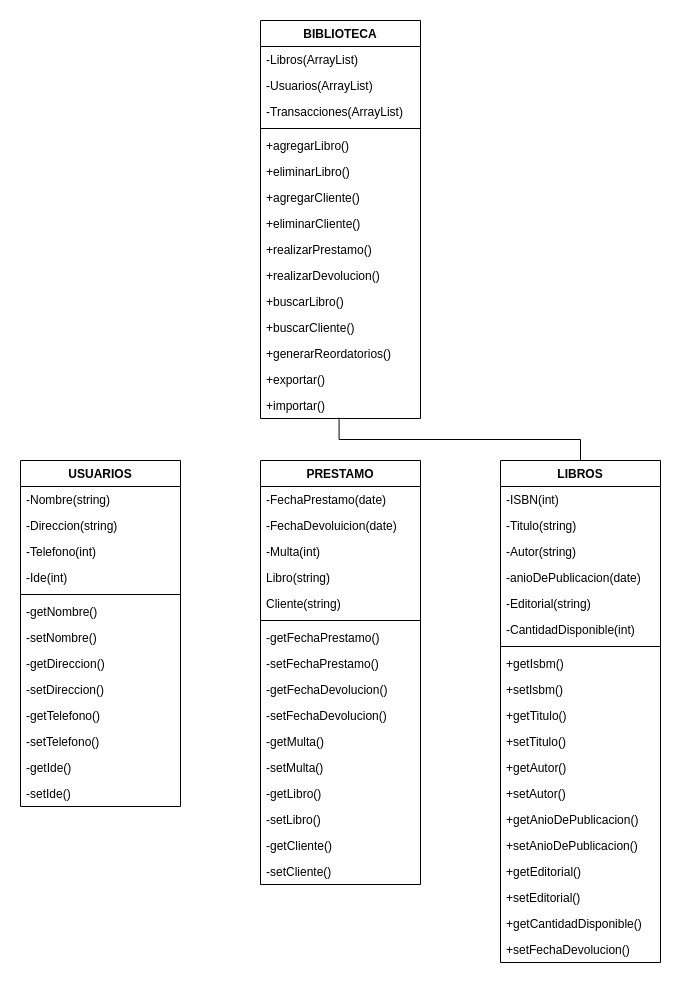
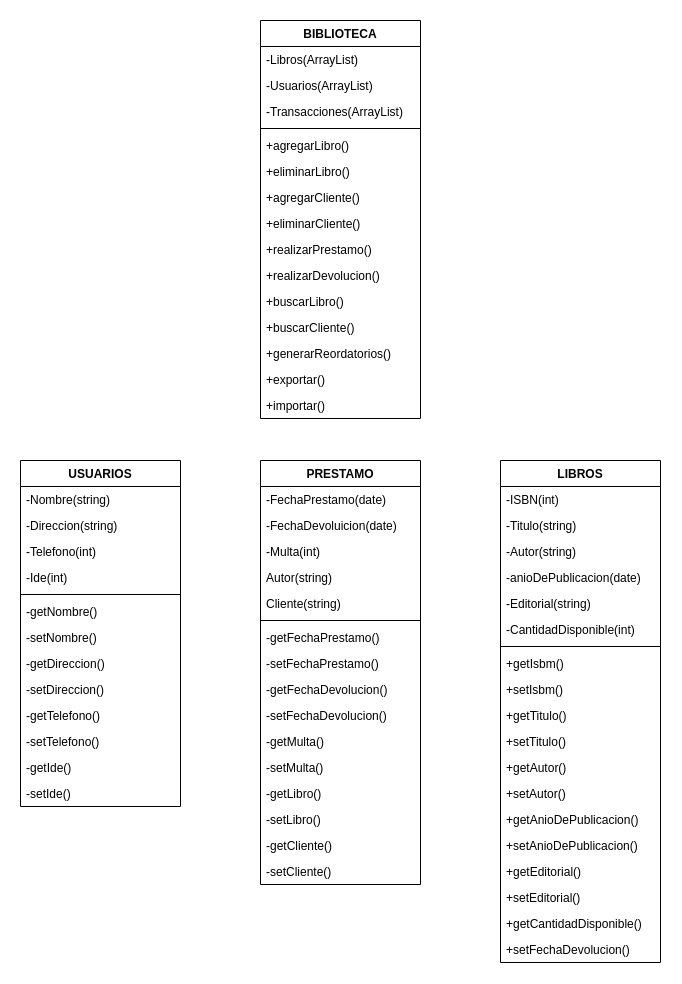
  <mxCell id="0" />
  <mxCell id="1" parent="0" />
  <mxCell id="2" value="BIBLIOTECA" style="swimlane;fontStyle=1;align=center;verticalAlign=top;childLayout=stackLayout;horizontal=1;startSize=26;horizontalStack=0;resizeParent=1;resizeParentMax=0;resizeLast=0;collapsible=1;marginBottom=0;whiteSpace=wrap;html=1;" vertex="1" parent="1"><mxGeometry x="260" y="20" width="160" height="398" as="geometry" /></mxCell>
  <mxCell id="3" value="-Libros(ArrayList)" style="text;strokeColor=none;fillColor=none;align=left;verticalAlign=top;spacingLeft=4;spacingRight=4;overflow=hidden;rotatable=0;points=[[0,0.5],[1,0.5]];portConstraint=eastwest;whiteSpace=wrap;html=1;" vertex="1" parent="2"><mxGeometry y="26" width="160" height="26" as="geometry" /></mxCell>
  <mxCell id="4" value="-Usuarios(ArrayList)" style="text;strokeColor=none;fillColor=none;align=left;verticalAlign=top;spacingLeft=4;spacingRight=4;overflow=hidden;rotatable=0;points=[[0,0.5],[1,0.5]];portConstraint=eastwest;whiteSpace=wrap;html=1;" vertex="1" parent="2"><mxGeometry y="52" width="160" height="26" as="geometry" /></mxCell>
  <mxCell id="5" value="-Transacciones(ArrayList)" style="text;strokeColor=none;fillColor=none;align=left;verticalAlign=top;spacingLeft=4;spacingRight=4;overflow=hidden;rotatable=0;points=[[0,0.5],[1,0.5]];portConstraint=eastwest;whiteSpace=wrap;html=1;" vertex="1" parent="2"><mxGeometry y="78" width="160" height="26" as="geometry" /></mxCell>
  <mxCell id="6" value="" style="line;strokeWidth=1;fillColor=none;align=left;verticalAlign=middle;spacingTop=-1;spacingLeft=3;spacingRight=3;rotatable=0;labelPosition=right;points=[];portConstraint=eastwest;strokeColor=inherit;" vertex="1" parent="2"><mxGeometry y="104" width="160" height="8" as="geometry" /></mxCell>
  <mxCell id="7" value="+agregarLibro()" style="text;strokeColor=none;fillColor=none;align=left;verticalAlign=top;spacingLeft=4;spacingRight=4;overflow=hidden;rotatable=0;points=[[0,0.5],[1,0.5]];portConstraint=eastwest;whiteSpace=wrap;html=1;" vertex="1" parent="2"><mxGeometry y="112" width="160" height="26" as="geometry" /></mxCell>
  <mxCell id="8" value="+eliminarLibro()" style="text;strokeColor=none;fillColor=none;align=left;verticalAlign=top;spacingLeft=4;spacingRight=4;overflow=hidden;rotatable=0;points=[[0,0.5],[1,0.5]];portConstraint=eastwest;whiteSpace=wrap;html=1;" vertex="1" parent="2"><mxGeometry y="138" width="160" height="26" as="geometry" /></mxCell>
  <mxCell id="9" value="+agregarCliente()" style="text;strokeColor=none;fillColor=none;align=left;verticalAlign=top;spacingLeft=4;spacingRight=4;overflow=hidden;rotatable=0;points=[[0,0.5],[1,0.5]];portConstraint=eastwest;whiteSpace=wrap;html=1;" vertex="1" parent="2"><mxGeometry y="164" width="160" height="26" as="geometry" /></mxCell>
  <mxCell id="10" value="+eliminarCliente()" style="text;strokeColor=none;fillColor=none;align=left;verticalAlign=top;spacingLeft=4;spacingRight=4;overflow=hidden;rotatable=0;points=[[0,0.5],[1,0.5]];portConstraint=eastwest;whiteSpace=wrap;html=1;" vertex="1" parent="2"><mxGeometry y="190" width="160" height="26" as="geometry" /></mxCell>
  <mxCell id="11" value="+realizarPrestamo()" style="text;strokeColor=none;fillColor=none;align=left;verticalAlign=top;spacingLeft=4;spacingRight=4;overflow=hidden;rotatable=0;points=[[0,0.5],[1,0.5]];portConstraint=eastwest;whiteSpace=wrap;html=1;" vertex="1" parent="2"><mxGeometry y="216" width="160" height="26" as="geometry" /></mxCell>
  <mxCell id="12" value="+realizarDevolucion()" style="text;strokeColor=none;fillColor=none;align=left;verticalAlign=top;spacingLeft=4;spacingRight=4;overflow=hidden;rotatable=0;points=[[0,0.5],[1,0.5]];portConstraint=eastwest;whiteSpace=wrap;html=1;" vertex="1" parent="2"><mxGeometry y="242" width="160" height="26" as="geometry" /></mxCell>
  <mxCell id="13" value="+buscarLibro()" style="text;strokeColor=none;fillColor=none;align=left;verticalAlign=top;spacingLeft=4;spacingRight=4;overflow=hidden;rotatable=0;points=[[0,0.5],[1,0.5]];portConstraint=eastwest;whiteSpace=wrap;html=1;" vertex="1" parent="2"><mxGeometry y="268" width="160" height="26" as="geometry" /></mxCell>
  <mxCell id="14" value="+buscarCliente()" style="text;strokeColor=none;fillColor=none;align=left;verticalAlign=top;spacingLeft=4;spacingRight=4;overflow=hidden;rotatable=0;points=[[0,0.5],[1,0.5]];portConstraint=eastwest;whiteSpace=wrap;html=1;" vertex="1" parent="2"><mxGeometry y="294" width="160" height="26" as="geometry" /></mxCell>
  <mxCell id="15" value="+generarReordatorios()" style="text;strokeColor=none;fillColor=none;align=left;verticalAlign=top;spacingLeft=4;spacingRight=4;overflow=hidden;rotatable=0;points=[[0,0.5],[1,0.5]];portConstraint=eastwest;whiteSpace=wrap;html=1;" vertex="1" parent="2"><mxGeometry y="320" width="160" height="26" as="geometry" /></mxCell>
  <mxCell id="16" value="+exportar()" style="text;strokeColor=none;fillColor=none;align=left;verticalAlign=top;spacingLeft=4;spacingRight=4;overflow=hidden;rotatable=0;points=[[0,0.5],[1,0.5]];portConstraint=eastwest;whiteSpace=wrap;html=1;" vertex="1" parent="2"><mxGeometry y="346" width="160" height="26" as="geometry" /></mxCell>
  <mxCell id="17" value="+importar()" style="text;strokeColor=none;fillColor=none;align=left;verticalAlign=top;spacingLeft=4;spacingRight=4;overflow=hidden;rotatable=0;points=[[0,0.5],[1,0.5]];portConstraint=eastwest;whiteSpace=wrap;html=1;" vertex="1" parent="2"><mxGeometry y="372" width="160" height="26" as="geometry" /></mxCell>
  <mxCell id="18" value="USUARIOS" style="swimlane;fontStyle=1;align=center;verticalAlign=top;childLayout=stackLayout;horizontal=1;startSize=26;horizontalStack=0;resizeParent=1;resizeParentMax=0;resizeLast=0;collapsible=1;marginBottom=0;whiteSpace=wrap;html=1;" vertex="1" parent="1"><mxGeometry x="20" y="460" width="160" height="346" as="geometry" /></mxCell>
  <mxCell id="19" value="-Nombre(string)" style="text;strokeColor=none;fillColor=none;align=left;verticalAlign=top;spacingLeft=4;spacingRight=4;overflow=hidden;rotatable=0;points=[[0,0.5],[1,0.5]];portConstraint=eastwest;whiteSpace=wrap;html=1;" vertex="1" parent="18"><mxGeometry y="26" width="160" height="26" as="geometry" /></mxCell>
  <mxCell id="20" value="-Direccion(string)" style="text;strokeColor=none;fillColor=none;align=left;verticalAlign=top;spacingLeft=4;spacingRight=4;overflow=hidden;rotatable=0;points=[[0,0.5],[1,0.5]];portConstraint=eastwest;whiteSpace=wrap;html=1;" vertex="1" parent="18"><mxGeometry y="52" width="160" height="26" as="geometry" /></mxCell>
  <mxCell id="21" value="-Telefono(int)" style="text;strokeColor=none;fillColor=none;align=left;verticalAlign=top;spacingLeft=4;spacingRight=4;overflow=hidden;rotatable=0;points=[[0,0.5],[1,0.5]];portConstraint=eastwest;whiteSpace=wrap;html=1;" vertex="1" parent="18"><mxGeometry y="78" width="160" height="26" as="geometry" /></mxCell>
  <mxCell id="22" value="-Ide(int)&lt;div&gt;&lt;br&gt;&lt;/div&gt;" style="text;strokeColor=none;fillColor=none;align=left;verticalAlign=top;spacingLeft=4;spacingRight=4;overflow=hidden;rotatable=0;points=[[0,0.5],[1,0.5]];portConstraint=eastwest;whiteSpace=wrap;html=1;" vertex="1" parent="18"><mxGeometry y="104" width="160" height="26" as="geometry" /></mxCell>
  <mxCell id="23" value="" style="line;strokeWidth=1;fillColor=none;align=left;verticalAlign=middle;spacingTop=-1;spacingLeft=3;spacingRight=3;rotatable=0;labelPosition=right;points=[];portConstraint=eastwest;strokeColor=inherit;" vertex="1" parent="18"><mxGeometry y="130" width="160" height="8" as="geometry" /></mxCell>
  <mxCell id="24" value="-getNombre()" style="text;strokeColor=none;fillColor=none;align=left;verticalAlign=top;spacingLeft=4;spacingRight=4;overflow=hidden;rotatable=0;points=[[0,0.5],[1,0.5]];portConstraint=eastwest;whiteSpace=wrap;html=1;" vertex="1" parent="18"><mxGeometry y="138" width="160" height="26" as="geometry" /></mxCell>
  <mxCell id="25" value="-setNombre()" style="text;strokeColor=none;fillColor=none;align=left;verticalAlign=top;spacingLeft=4;spacingRight=4;overflow=hidden;rotatable=0;points=[[0,0.5],[1,0.5]];portConstraint=eastwest;whiteSpace=wrap;html=1;" vertex="1" parent="18"><mxGeometry y="164" width="160" height="26" as="geometry" /></mxCell>
  <mxCell id="26" value="-getDireccion()" style="text;strokeColor=none;fillColor=none;align=left;verticalAlign=top;spacingLeft=4;spacingRight=4;overflow=hidden;rotatable=0;points=[[0,0.5],[1,0.5]];portConstraint=eastwest;whiteSpace=wrap;html=1;" vertex="1" parent="18"><mxGeometry y="190" width="160" height="26" as="geometry" /></mxCell>
  <mxCell id="27" value="-setDireccion()" style="text;strokeColor=none;fillColor=none;align=left;verticalAlign=top;spacingLeft=4;spacingRight=4;overflow=hidden;rotatable=0;points=[[0,0.5],[1,0.5]];portConstraint=eastwest;whiteSpace=wrap;html=1;" vertex="1" parent="18"><mxGeometry y="216" width="160" height="26" as="geometry" /></mxCell>
  <mxCell id="28" value="-getTelefono()" style="text;strokeColor=none;fillColor=none;align=left;verticalAlign=top;spacingLeft=4;spacingRight=4;overflow=hidden;rotatable=0;points=[[0,0.5],[1,0.5]];portConstraint=eastwest;whiteSpace=wrap;html=1;" vertex="1" parent="18"><mxGeometry y="242" width="160" height="26" as="geometry" /></mxCell>
  <mxCell id="29" value="-setTelefono()" style="text;strokeColor=none;fillColor=none;align=left;verticalAlign=top;spacingLeft=4;spacingRight=4;overflow=hidden;rotatable=0;points=[[0,0.5],[1,0.5]];portConstraint=eastwest;whiteSpace=wrap;html=1;" vertex="1" parent="18"><mxGeometry y="268" width="160" height="26" as="geometry" /></mxCell>
  <mxCell id="30" value="-getIde()" style="text;strokeColor=none;fillColor=none;align=left;verticalAlign=top;spacingLeft=4;spacingRight=4;overflow=hidden;rotatable=0;points=[[0,0.5],[1,0.5]];portConstraint=eastwest;whiteSpace=wrap;html=1;" vertex="1" parent="18"><mxGeometry y="294" width="160" height="26" as="geometry" /></mxCell>
  <mxCell id="31" value="-setIde()" style="text;strokeColor=none;fillColor=none;align=left;verticalAlign=top;spacingLeft=4;spacingRight=4;overflow=hidden;rotatable=0;points=[[0,0.5],[1,0.5]];portConstraint=eastwest;whiteSpace=wrap;html=1;" vertex="1" parent="18"><mxGeometry y="320" width="160" height="26" as="geometry" /></mxCell>
  <mxCell id="32" value="LIBROS" style="swimlane;fontStyle=1;align=center;verticalAlign=top;childLayout=stackLayout;horizontal=1;startSize=26;horizontalStack=0;resizeParent=1;resizeParentMax=0;resizeLast=0;collapsible=1;marginBottom=0;whiteSpace=wrap;html=1;" vertex="1" parent="1"><mxGeometry x="500" y="460" width="160" height="502" as="geometry" /></mxCell>
  <mxCell id="33" value="-ISBN(int)&lt;br&gt;&lt;span style=&quot;white-space: pre;&quot;&gt;&#09;&lt;/span&gt;" style="text;strokeColor=none;fillColor=none;align=left;verticalAlign=top;spacingLeft=4;spacingRight=4;overflow=hidden;rotatable=0;points=[[0,0.5],[1,0.5]];portConstraint=eastwest;whiteSpace=wrap;html=1;" vertex="1" parent="32"><mxGeometry y="26" width="160" height="26" as="geometry" /></mxCell>
  <mxCell id="34" value="-Titulo(string)" style="text;strokeColor=none;fillColor=none;align=left;verticalAlign=top;spacingLeft=4;spacingRight=4;overflow=hidden;rotatable=0;points=[[0,0.5],[1,0.5]];portConstraint=eastwest;whiteSpace=wrap;html=1;" vertex="1" parent="32"><mxGeometry y="52" width="160" height="26" as="geometry" /></mxCell>
  <mxCell id="35" value="-Autor(string)" style="text;strokeColor=none;fillColor=none;align=left;verticalAlign=top;spacingLeft=4;spacingRight=4;overflow=hidden;rotatable=0;points=[[0,0.5],[1,0.5]];portConstraint=eastwest;whiteSpace=wrap;html=1;" vertex="1" parent="32"><mxGeometry y="78" width="160" height="26" as="geometry" /></mxCell>
  <mxCell id="36" value="-anioDePublicacion(date)" style="text;strokeColor=none;fillColor=none;align=left;verticalAlign=top;spacingLeft=4;spacingRight=4;overflow=hidden;rotatable=0;points=[[0,0.5],[1,0.5]];portConstraint=eastwest;whiteSpace=wrap;html=1;" vertex="1" parent="32"><mxGeometry y="104" width="160" height="26" as="geometry" /></mxCell>
  <mxCell id="37" value="-Editorial(string)&lt;div&gt;&lt;br&gt;&lt;/div&gt;" style="text;strokeColor=none;fillColor=none;align=left;verticalAlign=top;spacingLeft=4;spacingRight=4;overflow=hidden;rotatable=0;points=[[0,0.5],[1,0.5]];portConstraint=eastwest;whiteSpace=wrap;html=1;" vertex="1" parent="32"><mxGeometry y="130" width="160" height="26" as="geometry" /></mxCell>
  <mxCell id="38" value="-CantidadDisponible(int)" style="text;strokeColor=none;fillColor=none;align=left;verticalAlign=top;spacingLeft=4;spacingRight=4;overflow=hidden;rotatable=0;points=[[0,0.5],[1,0.5]];portConstraint=eastwest;whiteSpace=wrap;html=1;" vertex="1" parent="32"><mxGeometry y="156" width="160" height="26" as="geometry" /></mxCell>
  <mxCell id="39" value="" style="line;strokeWidth=1;fillColor=none;align=left;verticalAlign=middle;spacingTop=-1;spacingLeft=3;spacingRight=3;rotatable=0;labelPosition=right;points=[];portConstraint=eastwest;strokeColor=inherit;" vertex="1" parent="32"><mxGeometry y="182" width="160" height="8" as="geometry" /></mxCell>
  <mxCell id="40" value="+getIsbm()&lt;div&gt;&lt;br&gt;&lt;/div&gt;" style="text;strokeColor=none;fillColor=none;align=left;verticalAlign=top;spacingLeft=4;spacingRight=4;overflow=hidden;rotatable=0;points=[[0,0.5],[1,0.5]];portConstraint=eastwest;whiteSpace=wrap;html=1;" vertex="1" parent="32"><mxGeometry y="190" width="160" height="26" as="geometry" /></mxCell>
  <mxCell id="41" value="+setIsbm()" style="text;strokeColor=none;fillColor=none;align=left;verticalAlign=top;spacingLeft=4;spacingRight=4;overflow=hidden;rotatable=0;points=[[0,0.5],[1,0.5]];portConstraint=eastwest;whiteSpace=wrap;html=1;" vertex="1" parent="32"><mxGeometry y="216" width="160" height="26" as="geometry" /></mxCell>
  <mxCell id="42" value="+getTitulo()" style="text;strokeColor=none;fillColor=none;align=left;verticalAlign=top;spacingLeft=4;spacingRight=4;overflow=hidden;rotatable=0;points=[[0,0.5],[1,0.5]];portConstraint=eastwest;whiteSpace=wrap;html=1;" vertex="1" parent="32"><mxGeometry y="242" width="160" height="26" as="geometry" /></mxCell>
  <mxCell id="43" value="+setTitulo()" style="text;strokeColor=none;fillColor=none;align=left;verticalAlign=top;spacingLeft=4;spacingRight=4;overflow=hidden;rotatable=0;points=[[0,0.5],[1,0.5]];portConstraint=eastwest;whiteSpace=wrap;html=1;" vertex="1" parent="32"><mxGeometry y="268" width="160" height="26" as="geometry" /></mxCell>
  <mxCell id="44" value="+getAutor()" style="text;strokeColor=none;fillColor=none;align=left;verticalAlign=top;spacingLeft=4;spacingRight=4;overflow=hidden;rotatable=0;points=[[0,0.5],[1,0.5]];portConstraint=eastwest;whiteSpace=wrap;html=1;" vertex="1" parent="32"><mxGeometry y="294" width="160" height="26" as="geometry" /></mxCell>
  <mxCell id="45" value="+setAutor()" style="text;strokeColor=none;fillColor=none;align=left;verticalAlign=top;spacingLeft=4;spacingRight=4;overflow=hidden;rotatable=0;points=[[0,0.5],[1,0.5]];portConstraint=eastwest;whiteSpace=wrap;html=1;" vertex="1" parent="32"><mxGeometry y="320" width="160" height="26" as="geometry" /></mxCell>
  <mxCell id="46" value="+getAnioDePublicacion()" style="text;strokeColor=none;fillColor=none;align=left;verticalAlign=top;spacingLeft=4;spacingRight=4;overflow=hidden;rotatable=0;points=[[0,0.5],[1,0.5]];portConstraint=eastwest;whiteSpace=wrap;html=1;" vertex="1" parent="32"><mxGeometry y="346" width="160" height="26" as="geometry" /></mxCell>
  <mxCell id="47" value="+setAnioDePublicacion()" style="text;strokeColor=none;fillColor=none;align=left;verticalAlign=top;spacingLeft=4;spacingRight=4;overflow=hidden;rotatable=0;points=[[0,0.5],[1,0.5]];portConstraint=eastwest;whiteSpace=wrap;html=1;" vertex="1" parent="32"><mxGeometry y="372" width="160" height="26" as="geometry" /></mxCell>
  <mxCell id="48" value="+getEditorial()" style="text;strokeColor=none;fillColor=none;align=left;verticalAlign=top;spacingLeft=4;spacingRight=4;overflow=hidden;rotatable=0;points=[[0,0.5],[1,0.5]];portConstraint=eastwest;whiteSpace=wrap;html=1;" vertex="1" parent="32"><mxGeometry y="398" width="160" height="26" as="geometry" /></mxCell>
  <mxCell id="49" value="+setEditorial()" style="text;strokeColor=none;fillColor=none;align=left;verticalAlign=top;spacingLeft=4;spacingRight=4;overflow=hidden;rotatable=0;points=[[0,0.5],[1,0.5]];portConstraint=eastwest;whiteSpace=wrap;html=1;" vertex="1" parent="32"><mxGeometry y="424" width="160" height="26" as="geometry" /></mxCell>
  <mxCell id="50" value="+getCantidadDisponible()" style="text;strokeColor=none;fillColor=none;align=left;verticalAlign=top;spacingLeft=4;spacingRight=4;overflow=hidden;rotatable=0;points=[[0,0.5],[1,0.5]];portConstraint=eastwest;whiteSpace=wrap;html=1;" vertex="1" parent="32"><mxGeometry y="450" width="160" height="26" as="geometry" /></mxCell>
  <mxCell id="51" value="+setFechaDevolucion()" style="text;strokeColor=none;fillColor=none;align=left;verticalAlign=top;spacingLeft=4;spacingRight=4;overflow=hidden;rotatable=0;points=[[0,0.5],[1,0.5]];portConstraint=eastwest;whiteSpace=wrap;html=1;" vertex="1" parent="32"><mxGeometry y="476" width="160" height="26" as="geometry" /></mxCell>
  <mxCell id="52" value="PRESTAMO" style="swimlane;fontStyle=1;align=center;verticalAlign=top;childLayout=stackLayout;horizontal=1;startSize=26;horizontalStack=0;resizeParent=1;resizeParentMax=0;resizeLast=0;collapsible=1;marginBottom=0;whiteSpace=wrap;html=1;" vertex="1" parent="1"><mxGeometry x="260" y="460" width="160" height="424" as="geometry" /></mxCell>
  <mxCell id="53" value="-FechaPrestamo(date)" style="text;strokeColor=none;fillColor=none;align=left;verticalAlign=top;spacingLeft=4;spacingRight=4;overflow=hidden;rotatable=0;points=[[0,0.5],[1,0.5]];portConstraint=eastwest;whiteSpace=wrap;html=1;" vertex="1" parent="52"><mxGeometry y="26" width="160" height="26" as="geometry" /></mxCell>
  <mxCell id="54" value="-FechaDevoluicion(date)" style="text;strokeColor=none;fillColor=none;align=left;verticalAlign=top;spacingLeft=4;spacingRight=4;overflow=hidden;rotatable=0;points=[[0,0.5],[1,0.5]];portConstraint=eastwest;whiteSpace=wrap;html=1;" vertex="1" parent="52"><mxGeometry y="52" width="160" height="26" as="geometry" /></mxCell>
  <mxCell id="55" value="-Multa(int)" style="text;strokeColor=none;fillColor=none;align=left;verticalAlign=top;spacingLeft=4;spacingRight=4;overflow=hidden;rotatable=0;points=[[0,0.5],[1,0.5]];portConstraint=eastwest;whiteSpace=wrap;html=1;" vertex="1" parent="52"><mxGeometry y="78" width="160" height="26" as="geometry" /></mxCell>
- <mxCell id="56" value="Libro(string)" style="text;strokeColor=none;fillColor=none;align=left;verticalAlign=top;spacingLeft=4;spacingRight=4;overflow=hidden;rotatable=0;points=[[0,0.5],[1,0.5]];portConstraint=eastwest;whiteSpace=wrap;html=1;" vertex="1" parent="52"><mxGeometry y="104" width="160" height="26" as="geometry" /></mxCell>
+ <mxCell id="56" value="Autor(string)" style="text;strokeColor=none;fillColor=none;align=left;verticalAlign=top;spacingLeft=4;spacingRight=4;overflow=hidden;rotatable=0;points=[[0,0.5],[1,0.5]];portConstraint=eastwest;whiteSpace=wrap;html=1;" vertex="1" parent="52"><mxGeometry y="104" width="160" height="26" as="geometry" /></mxCell>
  <mxCell id="57" value="Cliente(string)" style="text;strokeColor=none;fillColor=none;align=left;verticalAlign=top;spacingLeft=4;spacingRight=4;overflow=hidden;rotatable=0;points=[[0,0.5],[1,0.5]];portConstraint=eastwest;whiteSpace=wrap;html=1;" vertex="1" parent="52"><mxGeometry y="130" width="160" height="26" as="geometry" /></mxCell>
  <mxCell id="58" value="" style="line;strokeWidth=1;fillColor=none;align=left;verticalAlign=middle;spacingTop=-1;spacingLeft=3;spacingRight=3;rotatable=0;labelPosition=right;points=[];portConstraint=eastwest;strokeColor=inherit;" vertex="1" parent="52"><mxGeometry y="156" width="160" height="8" as="geometry" /></mxCell>
  <mxCell id="59" value="-getFechaPrestamo()" style="text;strokeColor=none;fillColor=none;align=left;verticalAlign=top;spacingLeft=4;spacingRight=4;overflow=hidden;rotatable=0;points=[[0,0.5],[1,0.5]];portConstraint=eastwest;whiteSpace=wrap;html=1;" vertex="1" parent="52"><mxGeometry y="164" width="160" height="26" as="geometry" /></mxCell>
  <mxCell id="60" value="-setFechaPrestamo()" style="text;strokeColor=none;fillColor=none;align=left;verticalAlign=top;spacingLeft=4;spacingRight=4;overflow=hidden;rotatable=0;points=[[0,0.5],[1,0.5]];portConstraint=eastwest;whiteSpace=wrap;html=1;" vertex="1" parent="52"><mxGeometry y="190" width="160" height="26" as="geometry" /></mxCell>
  <mxCell id="61" value="-getFechaDevolucion()" style="text;strokeColor=none;fillColor=none;align=left;verticalAlign=top;spacingLeft=4;spacingRight=4;overflow=hidden;rotatable=0;points=[[0,0.5],[1,0.5]];portConstraint=eastwest;whiteSpace=wrap;html=1;" vertex="1" parent="52"><mxGeometry y="216" width="160" height="26" as="geometry" /></mxCell>
  <mxCell id="62" value="-setFechaDevolucion()" style="text;strokeColor=none;fillColor=none;align=left;verticalAlign=top;spacingLeft=4;spacingRight=4;overflow=hidden;rotatable=0;points=[[0,0.5],[1,0.5]];portConstraint=eastwest;whiteSpace=wrap;html=1;" vertex="1" parent="52"><mxGeometry y="242" width="160" height="26" as="geometry" /></mxCell>
  <mxCell id="63" value="-getMulta()" style="text;strokeColor=none;fillColor=none;align=left;verticalAlign=top;spacingLeft=4;spacingRight=4;overflow=hidden;rotatable=0;points=[[0,0.5],[1,0.5]];portConstraint=eastwest;whiteSpace=wrap;html=1;" vertex="1" parent="52"><mxGeometry y="268" width="160" height="26" as="geometry" /></mxCell>
  <mxCell id="64" value="-setMulta()" style="text;strokeColor=none;fillColor=none;align=left;verticalAlign=top;spacingLeft=4;spacingRight=4;overflow=hidden;rotatable=0;points=[[0,0.5],[1,0.5]];portConstraint=eastwest;whiteSpace=wrap;html=1;" vertex="1" parent="52"><mxGeometry y="294" width="160" height="26" as="geometry" /></mxCell>
  <mxCell id="65" value="-getLibro()" style="text;strokeColor=none;fillColor=none;align=left;verticalAlign=top;spacingLeft=4;spacingRight=4;overflow=hidden;rotatable=0;points=[[0,0.5],[1,0.5]];portConstraint=eastwest;whiteSpace=wrap;html=1;" vertex="1" parent="52"><mxGeometry y="320" width="160" height="26" as="geometry" /></mxCell>
  <mxCell id="66" value="-setLibro()" style="text;strokeColor=none;fillColor=none;align=left;verticalAlign=top;spacingLeft=4;spacingRight=4;overflow=hidden;rotatable=0;points=[[0,0.5],[1,0.5]];portConstraint=eastwest;whiteSpace=wrap;html=1;" vertex="1" parent="52"><mxGeometry y="346" width="160" height="26" as="geometry" /></mxCell>
  <mxCell id="67" value="-getCliente()" style="text;strokeColor=none;fillColor=none;align=left;verticalAlign=top;spacingLeft=4;spacingRight=4;overflow=hidden;rotatable=0;points=[[0,0.5],[1,0.5]];portConstraint=eastwest;whiteSpace=wrap;html=1;" vertex="1" parent="52"><mxGeometry y="372" width="160" height="26" as="geometry" /></mxCell>
  <mxCell id="68" value="-setCliente()" style="text;strokeColor=none;fillColor=none;align=left;verticalAlign=top;spacingLeft=4;spacingRight=4;overflow=hidden;rotatable=0;points=[[0,0.5],[1,0.5]];portConstraint=eastwest;whiteSpace=wrap;html=1;" vertex="1" parent="52"><mxGeometry y="398" width="160" height="26" as="geometry" /></mxCell>
- <mxCell id="69" value="" style="endArrow=none;html=1;rounded=0;exitX=0.491;exitY=0.963;exitDx=0;exitDy=0;exitPerimeter=0;entryX=0.5;entryY=0;entryDx=0;entryDy=0;edgeStyle=orthogonalEdgeStyle;" edge="1" parent="1" source="17" target="32"><mxGeometry width="50" height="50" relative="1" as="geometry"><mxPoint x="410" y="460" as="sourcePoint" /><mxPoint x="460" y="410" as="targetPoint" /></mxGeometry></mxCell>
